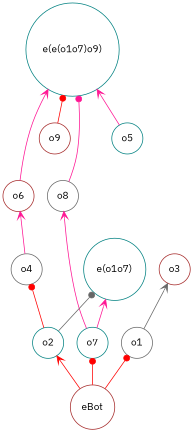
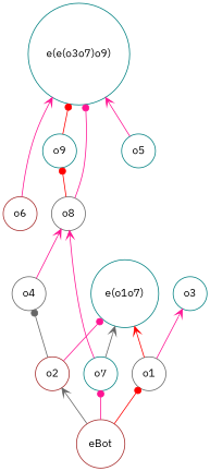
  strict digraph {
    fontname="IBM Plex Sans"
    rankdir=BT
    node [color=brown fontname="IBM Plex Sans" shape=circle]
    edge [arrowhead=vee color=deeppink fontname="IBM Plex Sans"]
    o4 [color=gray40]
    o6
-   "e(e(o1o7)o9)" [color=teal]
-   o9
+   "e(e(o1o7)o9)" [color=teal label="e(e(o3o7)o9)"]
+   o9 [color=teal]
    o1 [color=gray40]
    "e(o1o7)" [color=teal]
-   o3
+   o3 [color=teal]
    eBot
    o7 [color=teal]
-   o2 [color=teal]
+   o2
    o8 [color=gray40]
    o5 [color=teal]
-   o4 -> o6
+   o4 -> o8
    o6 -> "e(e(o1o7)o9)"
    o9 -> "e(e(o1o7)o9)" [arrowhead=dot color=red]
-   o1 -> o3 [color=gray40]
+   o1 -> "e(o1o7)" [color=red]
+   o1 -> o3
    eBot -> o1 [arrowhead=dot color=red]
-   eBot -> o7 [arrowhead=dot color=red]
-   eBot -> o2 [color=red]
-   o7 -> "e(o1o7)"
+   eBot -> o7 [arrowhead=dot]
+   eBot -> o2 [color=gray40]
+   o7 -> "e(o1o7)" [color=gray40]
    o7 -> o8
-   o2 -> o4 [arrowhead=dot color=red]
-   o2 -> "e(o1o7)" [arrowhead=dot color=gray40]
+   o2 -> o4 [arrowhead=dot color=gray40]
+   o2 -> "e(o1o7)" [arrowhead=dot]
    o8 -> "e(e(o1o7)o9)" [arrowhead=dot]
+   o8 -> o9 [arrowhead=dot color=red]
    o5 -> "e(e(o1o7)o9)"
  }
